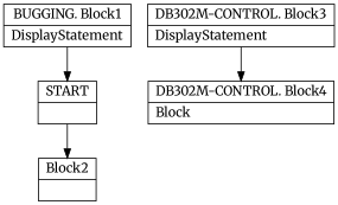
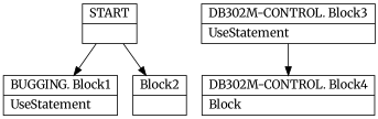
  digraph {
    fontname=Merriweather
    node [fontname=Merriweather shape=record]
    edge [arrowtail=empty fontname=Merriweather]
    n1 [label="{START|}"]
-   n2 [label="{BUGGING. Block1|DisplayStatement\l}"]
+   n2 [label="{BUGGING. Block1|UseStatement\l}"]
    n3 [label="{Block2|}"]
-   n4 [label="{DB302M-CONTROL. Block3|DisplayStatement\l}"]
+   n4 [label="{DB302M-CONTROL. Block3|UseStatement\l}"]
    n5 [label="{DB302M-CONTROL. Block4|Block\l}"]
-   n2 -> n1
+   n1 -> n2
    n1 -> n3
    n4 -> n5
  }
